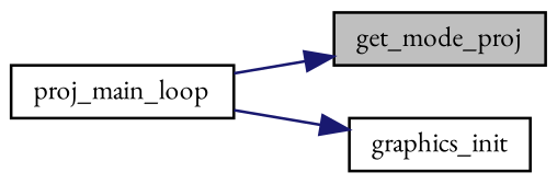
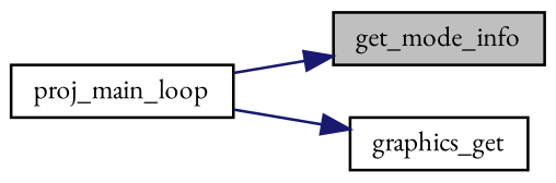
  digraph {
    fontname="EB Garamond"
    rankdir=RL
    node [color=black fillcolor=white fontname="EB Garamond" fontsize=10 shape=record style=filled]
    edge [color=midnightblue dir=back fontname="EB Garamond" fontsize=10 labelfontname=Helvetica labelfontsize=10 style=solid]
-   n1 [fillcolor=grey75 fontcolor=black height=0.2 label=get_mode_proj width=0.4]
+   n1 [fillcolor=grey75 fontcolor=black height=0.2 label=get_mode_info width=0.4]
    n2 [height=0.2 label=proj_main_loop width=0.4]
-   n3 [height=0.2 label=graphics_init width=0.4]
+   n3 [height=0.2 label=graphics_get width=0.4]
    n1 -> n2
    n3 -> n2
  }
